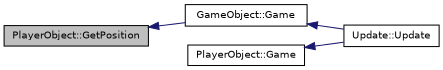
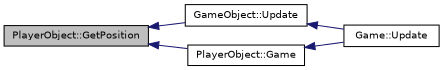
  digraph {
    rankdir=LR
    node [color=black fillcolor=white fontname=Helvetica fontsize=10 shape=record style=filled]
    edge [color=midnightblue dir=back fontname=Helvetica fontsize=10 labelfontname=Helvetica labelfontsize=10 style=solid]
    n1 [fillcolor=grey75 fontcolor=black height=0.2 label="PlayerObject::GetPosition" width=0.4]
-   n2 [height=0.2 label="GameObject::Game" width=0.4]
+   n2 [height=0.2 label="GameObject::Update" width=0.4]
    n3 [height=0.2 label="PlayerObject::Game" width=0.4]
-   n4 [height=0.2 label="Update::Update" width=0.4]
+   n4 [height=0.2 label="Game::Update" width=0.4]
    n1 -> n2
+   n1 -> n3
    n2 -> n4
    n3 -> n4
  }
